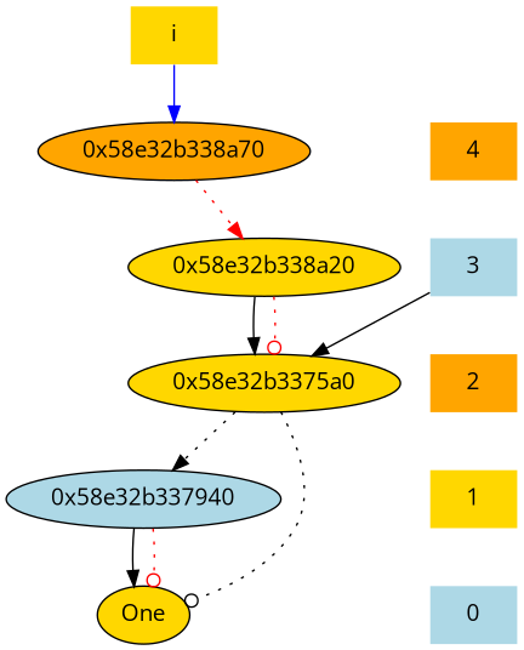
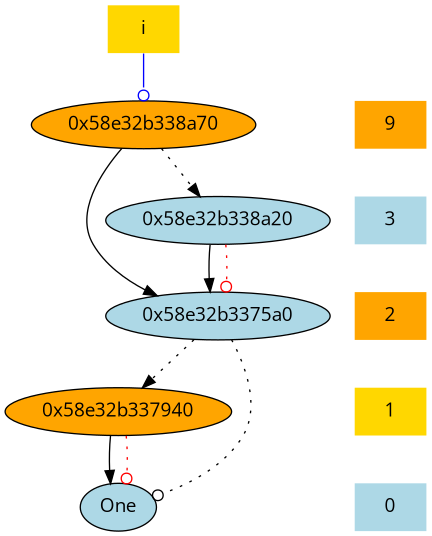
  digraph {
    fontname="Open Sans"
    node [fillcolor=gold fontname="Open Sans" shape=plaintext style=filled]
    edge [fontname="Open Sans" style=dotted]
    i
-   4 [fillcolor=orange]
+   4 [fillcolor=orange label=9]
    "0x58e32b338a70" [fillcolor=orange shape=ellipse]
    2 [fillcolor=orange]
-   "0x58e32b3375a0" [shape=ellipse]
+   "0x58e32b3375a0" [fillcolor=lightblue shape=ellipse]
    1
-   "0x58e32b337940" [fillcolor=lightblue shape=ellipse]
+   "0x58e32b337940" [fillcolor=orange shape=ellipse]
    3 [fillcolor=lightblue]
-   "0x58e32b338a20" [shape=ellipse]
+   "0x58e32b338a20" [fillcolor=lightblue shape=ellipse]
    0 [fillcolor=lightblue]
-   One [shape=ellipse]
+   One [fillcolor=lightblue shape=ellipse]
    subgraph sub_1 {
      rank=source
      i
    }
    subgraph sub_2 {
      rank=same
      4
      "0x58e32b338a70"
    }
    subgraph sub_3 {
      rank=same
      2
      "0x58e32b3375a0"
    }
    subgraph sub_4 {
      rank=same
      1
      "0x58e32b337940"
    }
    subgraph sub_5 {
      rank=same
      3
      "0x58e32b338a20"
    }
    subgraph sub_6 {
      rank=same
      0
      One
    }
-   i -> "0x58e32b338a70" [color=blue style=""]
+   i -> "0x58e32b338a70" [color=blue arrowhead=odot style=""]
    4 -> 3 [style=invis]
-   3 -> "0x58e32b3375a0" [style=""]
-   "0x58e32b338a70" -> "0x58e32b338a20" [color=red]
+   "0x58e32b338a70" -> "0x58e32b3375a0" [style=""]
+   "0x58e32b338a70" -> "0x58e32b338a20" [color=black]
    2 -> 1 [style=invis]
    "0x58e32b3375a0" -> "0x58e32b337940"
    "0x58e32b3375a0" -> One [arrowhead=odot color=black]
    1 -> 0 [style=invis]
    "0x58e32b337940" -> One [style=""]
    "0x58e32b337940" -> One [arrowhead=odot color=red]
    3 -> 2 [style=invis]
    "0x58e32b338a20" -> "0x58e32b3375a0" [style=""]
    "0x58e32b338a20" -> "0x58e32b3375a0" [arrowhead=odot color=red]
  }
